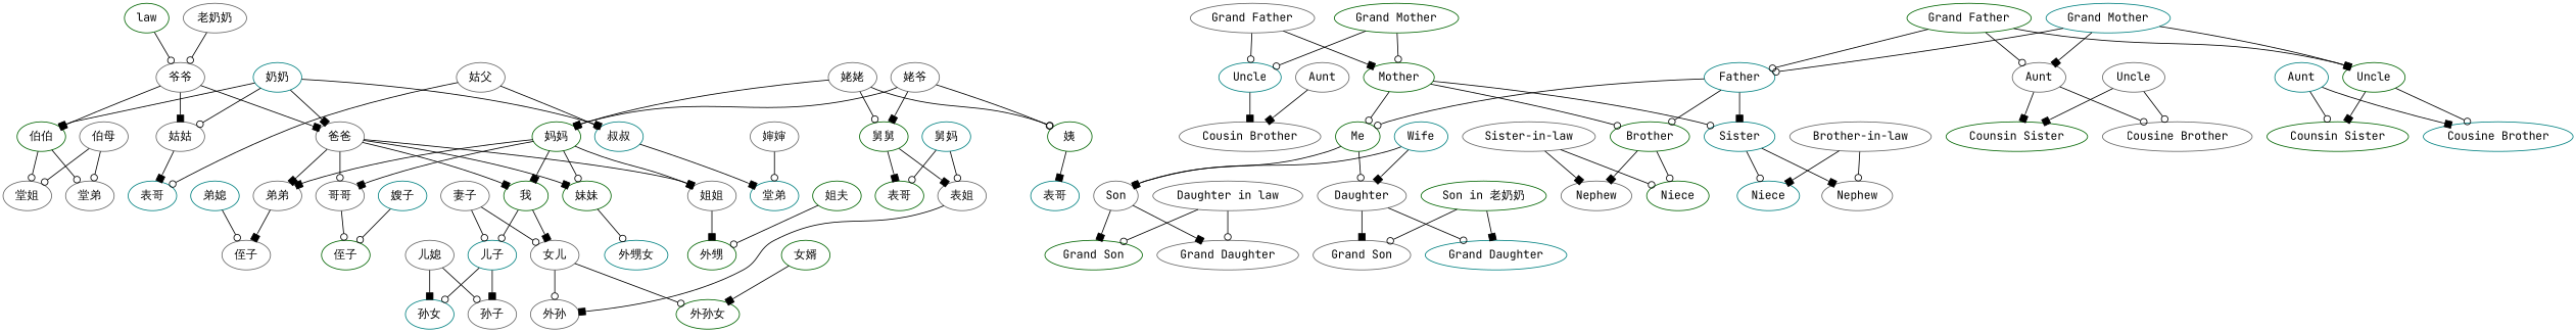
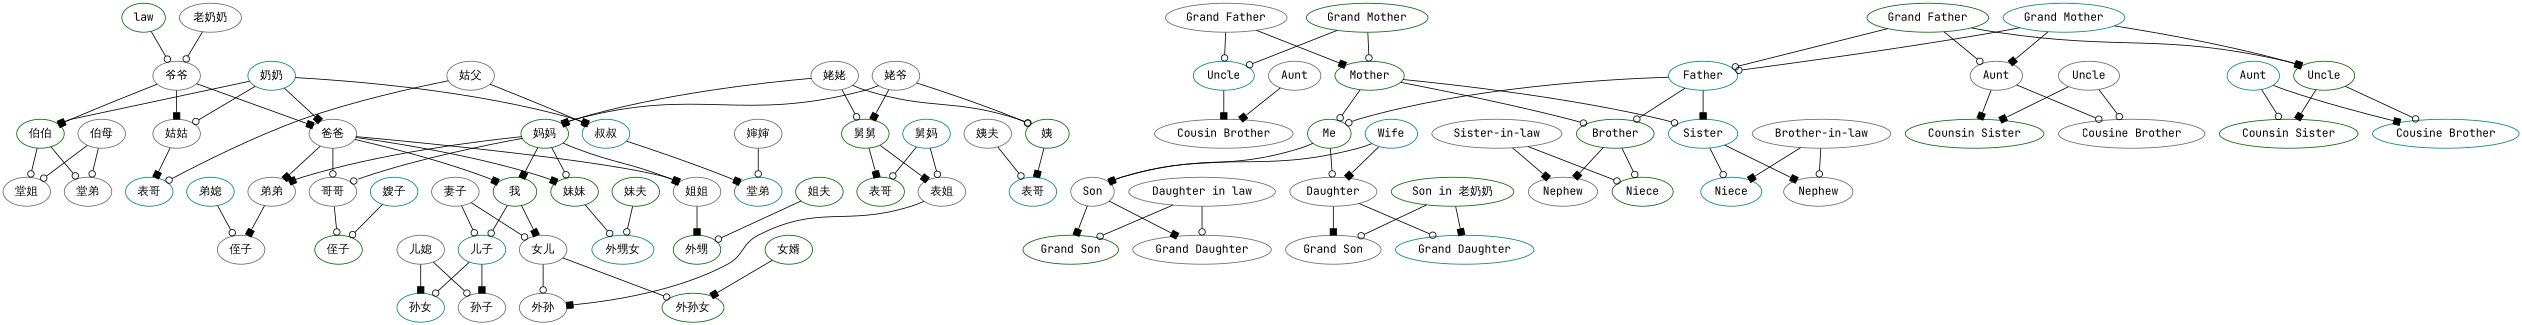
  digraph {
    fontname="JetBrains Mono"
    node [color=gray40 fontname="JetBrains Mono"]
    edge [arrowhead=odot fontname="JetBrains Mono"]
    n1 [color=darkgreen label=law]
    "爷爷"
    "爸爸"
    "伯伯" [color=darkgreen]
    "姑姑"
    "老奶奶"
    "哥哥"
    "姐姐"
    "弟弟"
    "我" [color=darkgreen]
    "妹妹" [color=darkgreen]
    "堂姐"
    "堂弟"
    "叔叔" [color=teal]
    n15 [color=teal label="堂弟"]
    n16 [color=teal label="表哥"]
    "侄子" [color=darkgreen]
    "外甥" [color=darkgreen]
    n19 [label="侄子"]
    "儿子" [color=teal]
    "女儿"
    "外甥女" [color=teal]
    "妈妈" [color=darkgreen]
    "孙子"
    "孙女" [color=teal]
    "外孙"
    "外孙女" [color=darkgreen]
    "奶奶" [color=teal]
    "姥爷"
    "舅舅" [color=darkgreen]
    "姨" [color=darkgreen]
    "表姐"
    "表哥" [color=darkgreen]
    n34 [color=teal label="表哥"]
    "姥姥"
    "舅妈" [color=teal]
    "伯母"
    "婶婶"
    "嫂子" [color=teal]
    "姐夫" [color=darkgreen]
+   "姨夫"
    "姑父"
    "弟媳" [color=teal]
+   "妹夫" [color=darkgreen]
    "妻子"
    "儿媳"
    "女婿" [color=darkgreen]
    n48 [color=darkgreen label="Grand Father"]
    Father [color=teal]
    n50 [color=darkgreen label=Uncle]
    n51 [label=Aunt]
    Me [color=darkgreen]
    Brother [color=darkgreen]
    Sister [color=teal]
    n55 [color=teal label="Cousine Brother"]
    n56 [color=darkgreen label="Counsin Sister"]
    n57 [label="Cousine Brother"]
    n58 [color=darkgreen label="Counsin Sister"]
    n59 [color=teal label="Grand Mother"]
    n60 [label="Grand Father"]
    Mother [color=darkgreen]
    n62 [color=teal label=Uncle]
    n63 [label="Cousin Brother"]
    n64 [color=darkgreen label="Grand Mother"]
    Son
    Daughter
    n67 [label=Nephew]
    n68 [color=darkgreen label=Niece]
    n69 [color=teal label=Niece]
    n70 [label=Nephew]
    n71 [color=darkgreen label="Grand Son"]
    n72 [label="Grand Daughter"]
    n73 [label="Grand Son"]
    n74 [color=teal label="Grand Daughter"]
    n75 [color=teal label=Aunt]
    n76 [label=Uncle]
    n77 [label=Aunt]
    n78 [label="Brother-in-law"]
    n79 [label="Sister-in-law"]
    Wife [color=teal]
    n81 [label="Daughter in law"]
    n82 [color=darkgreen label="Son in 老奶奶"]
    n1 -> "爷爷"
    "爷爷" -> "爸爸" [arrowhead=box]
    "爷爷" -> "伯伯" [arrowhead=box]
    "爷爷" -> "姑姑" [arrowhead=box]
    "爸爸" -> "哥哥"
    "爸爸" -> "姐姐" [arrowhead=box]
    "爸爸" -> "弟弟" [arrowhead=box]
    "爸爸" -> "我" [arrowhead=box]
    "爸爸" -> "妹妹" [arrowhead=box]
    "伯伯" -> "堂姐"
    "伯伯" -> "堂弟"
    "姑姑" -> n16 [arrowhead=box]
    "老奶奶" -> "爷爷"
    "哥哥" -> "侄子"
    "姐姐" -> "外甥" [arrowhead=box]
    "弟弟" -> n19 [arrowhead=box]
    "我" -> "儿子"
    "我" -> "女儿" [arrowhead=box]
    "妹妹" -> "外甥女"
    "叔叔" -> n15 [arrowhead=box]
    "儿子" -> "孙子" [arrowhead=box]
    "儿子" -> "孙女"
    "女儿" -> "外孙"
    "女儿" -> "外孙女"
-   "妈妈" -> "哥哥" [arrowhead=box]
+   "妈妈" -> "哥哥"
    "妈妈" -> "姐姐" [arrowhead=box]
    "妈妈" -> "弟弟" [arrowhead=box]
    "妈妈" -> "我" [arrowhead=box]
    "妈妈" -> "妹妹"
    "奶奶" -> "爸爸" [arrowhead=box]
    "奶奶" -> "伯伯" [arrowhead=box]
    "奶奶" -> "姑姑"
    "奶奶" -> "叔叔" [arrowhead=box]
    "姥爷" -> "妈妈" [arrowhead=box]
    "姥爷" -> "舅舅" [arrowhead=box]
    "姥爷" -> "姨"
    "舅舅" -> "表姐" [arrowhead=box]
    "舅舅" -> "表哥" [arrowhead=box]
    "姨" -> n34 [arrowhead=box]
    "表姐" -> "外孙" [arrowhead=box]
    "姥姥" -> "妈妈" [arrowhead=box]
    "姥姥" -> "舅舅"
    "姥姥" -> "姨"
    "舅妈" -> "表姐"
    "舅妈" -> "表哥"
    "伯母" -> "堂姐"
    "伯母" -> "堂弟"
    "婶婶" -> n15
    "嫂子" -> "侄子"
    "姐夫" -> "外甥"
+   "姨夫" -> n34
    "姑父" -> "叔叔"
    "姑父" -> n16
    "弟媳" -> n19
+   "妹夫" -> "外甥女"
    "妻子" -> "儿子"
    "妻子" -> "女儿"
    "儿媳" -> "孙子"
    "儿媳" -> "孙女" [arrowhead=box]
    "女婿" -> "外孙女" [arrowhead=box]
    n48 -> Father
    n48 -> n50 [arrowhead=box]
    n48 -> n51
    Father -> Me
    Father -> Brother
    Father -> Sister [arrowhead=box]
    n50 -> n55
    n50 -> n56 [arrowhead=box]
    n51 -> n57
    n51 -> n58 [arrowhead=box]
    Me -> Son [arrowhead=box]
    Me -> Daughter
    Brother -> n67 [arrowhead=box]
    Brother -> n68
    Sister -> n69
    Sister -> n70 [arrowhead=box]
    n59 -> Father
    n59 -> n50 [arrowhead=box]
    n59 -> n51 [arrowhead=box]
    n60 -> Mother [arrowhead=box]
    n60 -> n62
    Mother -> Me
    Mother -> Brother
    Mother -> Sister
    n62 -> n63 [arrowhead=box]
    n64 -> Mother
    n64 -> n62
    Son -> n71 [arrowhead=box]
    Son -> n72 [arrowhead=box]
    Daughter -> n73 [arrowhead=box]
    Daughter -> n74
    n75 -> n55 [arrowhead=box]
    n75 -> n56
    n76 -> n57
    n76 -> n58 [arrowhead=box]
    n77 -> n63 [arrowhead=box]
    n78 -> n69 [arrowhead=box]
    n78 -> n70
    n79 -> n67 [arrowhead=box]
    n79 -> n68
    Wife -> Son
    Wife -> Daughter [arrowhead=box]
    n81 -> n71
    n81 -> n72
    n82 -> n73
    n82 -> n74 [arrowhead=box]
  }
